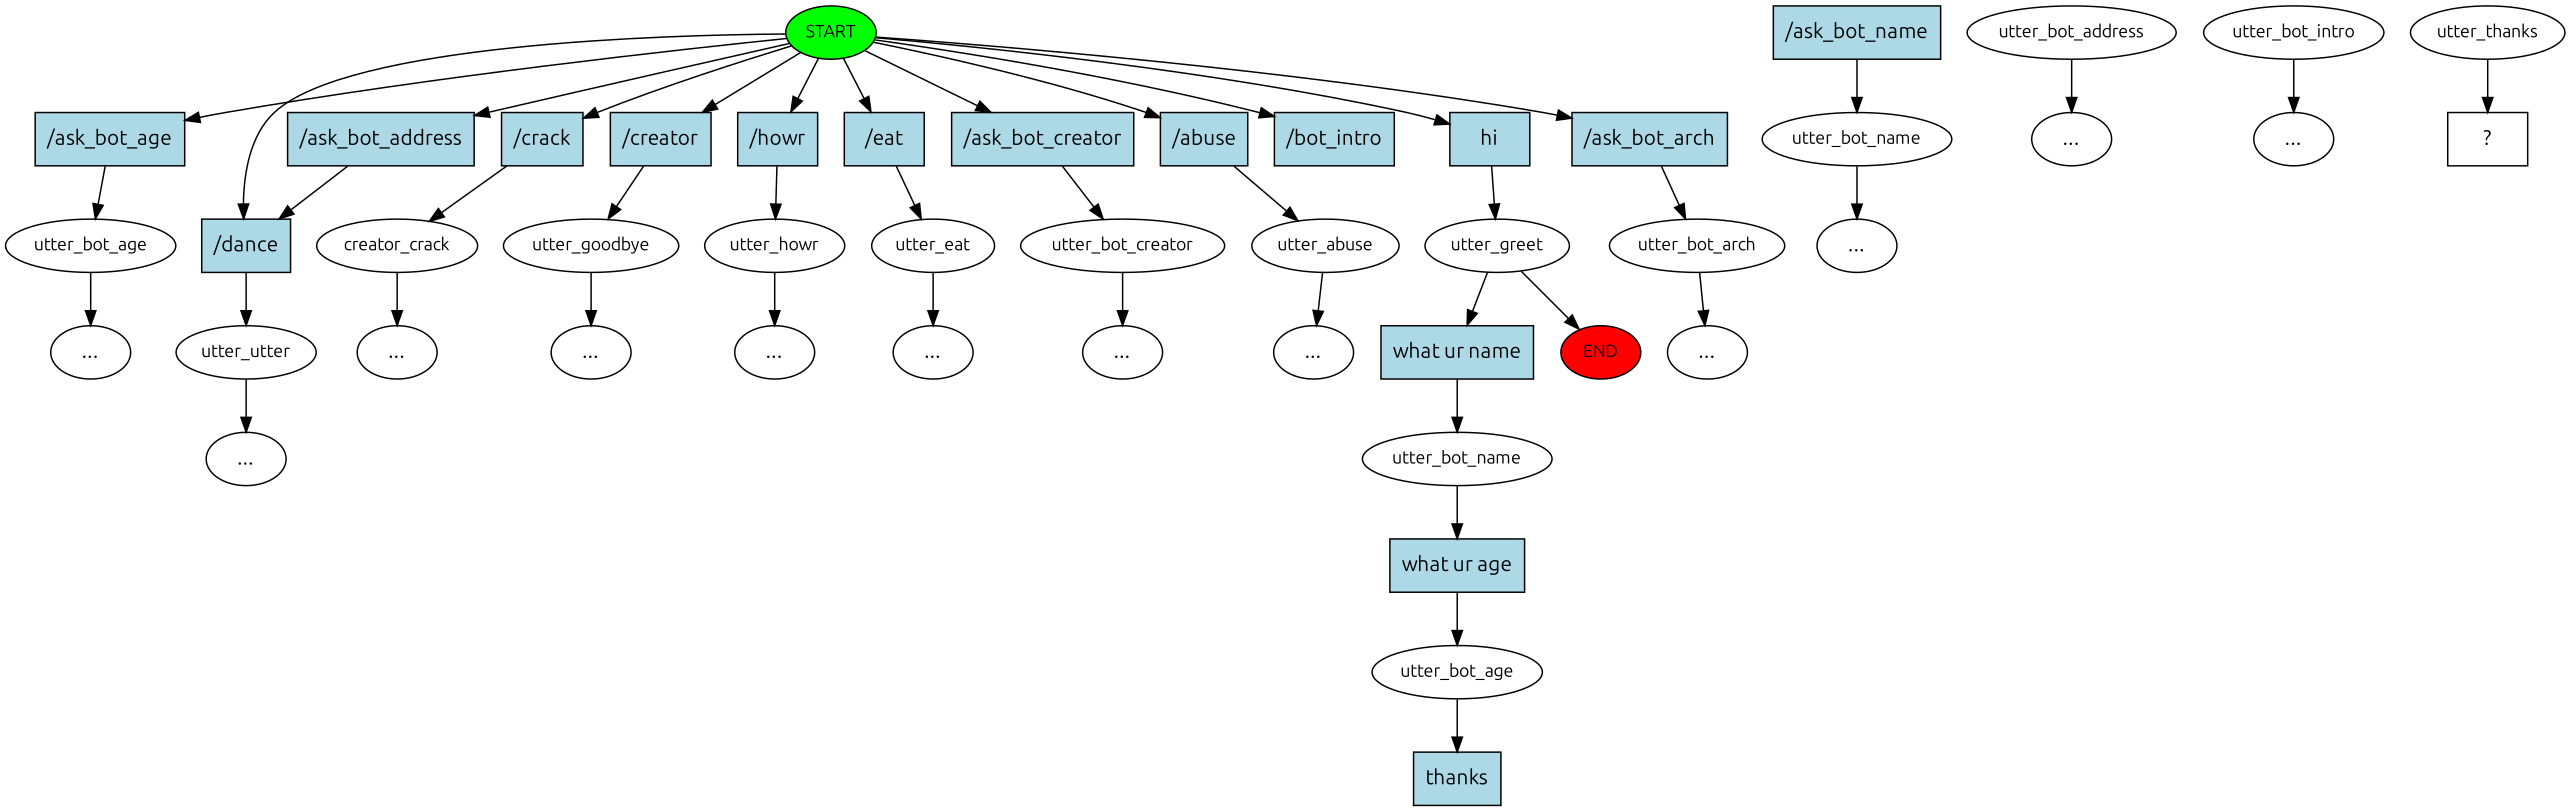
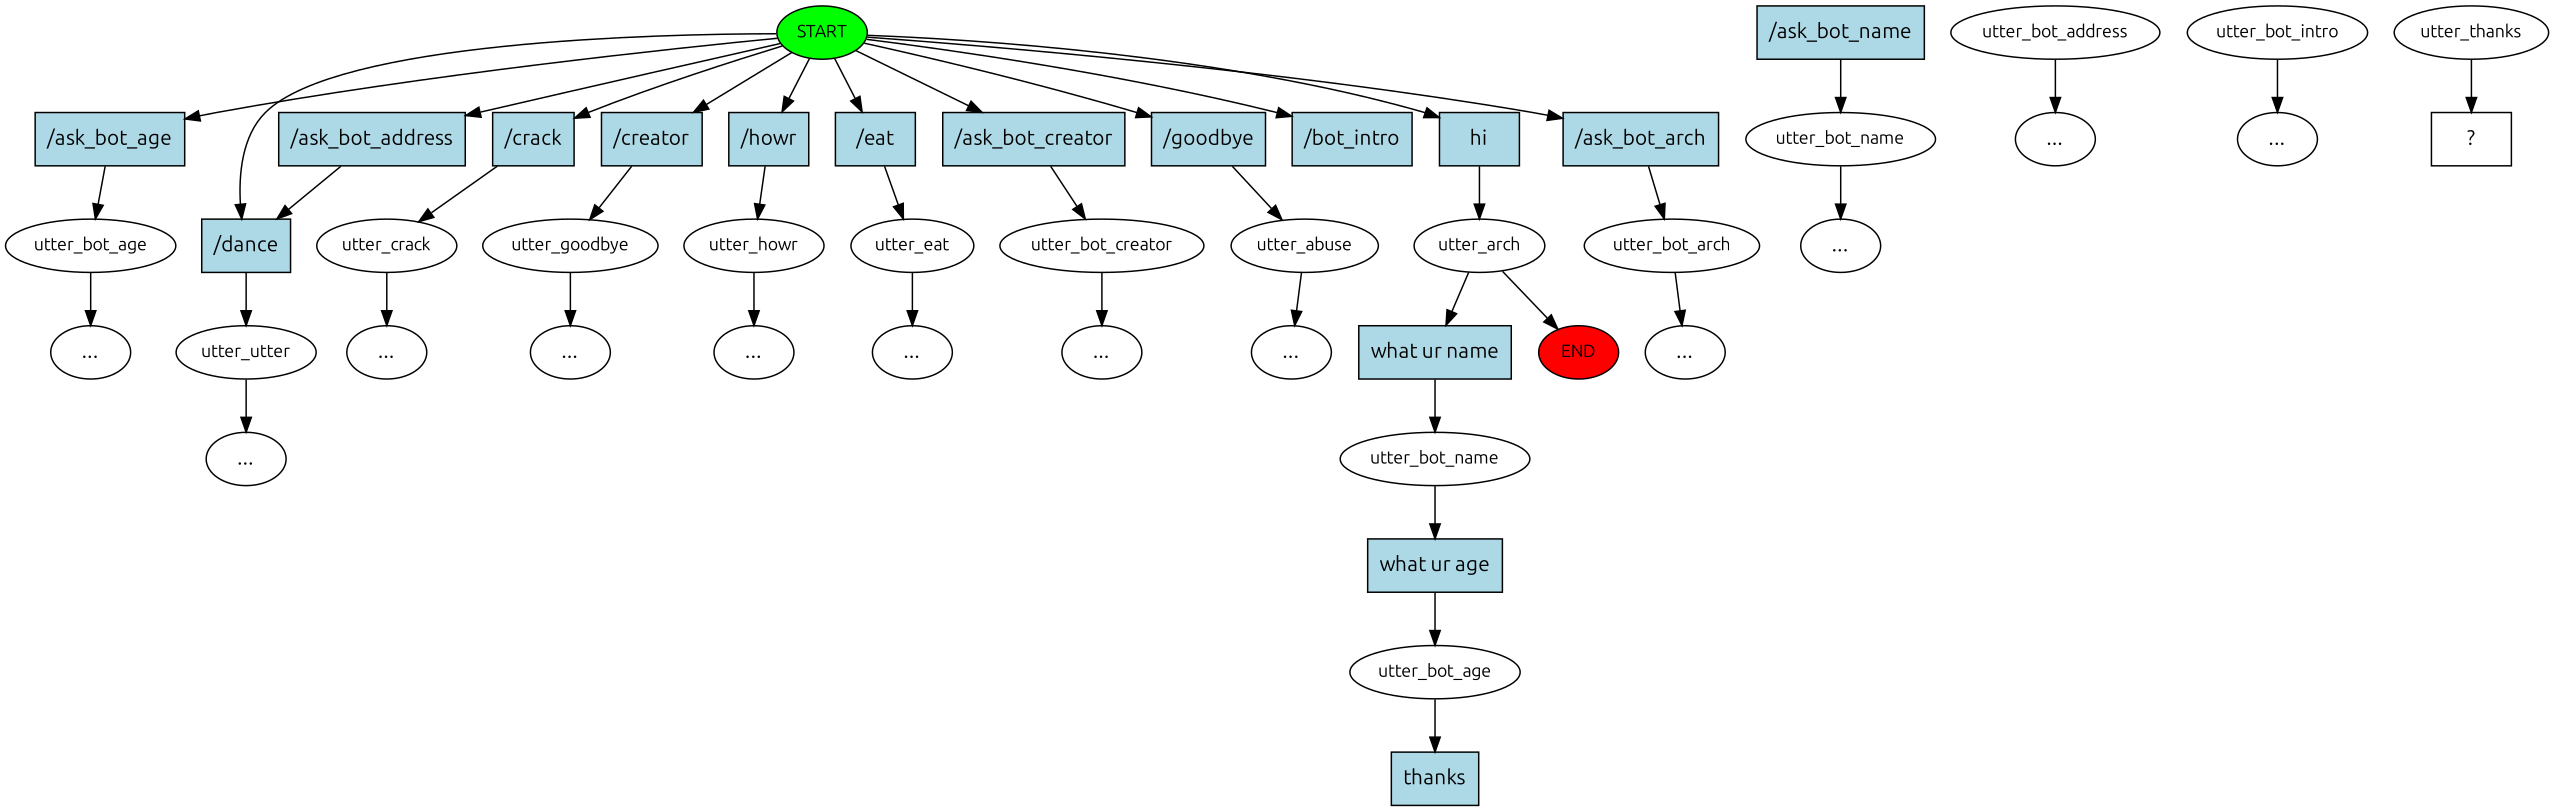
  digraph {
    fontname=Ubuntu
    node [fontname=Ubuntu]
    edge [fontname=Ubuntu]
    n1 [fillcolor=green fontsize=12 label=START style=filled]
    n2 [fillcolor=lightblue label="/ask_bot_age" shape=rect style=filled]
    n3 [fillcolor=lightblue label="/dance" shape=rect style=filled]
    n4 [fillcolor=lightblue label="/ask_bot_address" shape=rect style=filled]
    n5 [fillcolor=lightblue label="/crack" shape=rect style=filled]
    n6 [fillcolor=lightblue label="/creator" shape=rect style=filled]
    n7 [fillcolor=lightblue label="/howr" shape=rect style=filled]
    n8 [fillcolor=lightblue label="/eat" shape=rect style=filled]
    n9 [fillcolor=lightblue label="/ask_bot_creator" shape=rect style=filled]
-   n10 [fillcolor=lightblue label="/abuse" shape=rect style=filled]
+   n10 [fillcolor=lightblue label="/goodbye" shape=rect style=filled]
    n11 [fillcolor=lightblue label="/bot_intro" shape=rect style=filled]
    n12 [fillcolor=lightblue label=hi shape=rect style=filled]
    n13 [fillcolor=lightblue label="/ask_bot_arch" shape=rect style=filled]
    n14 [fillcolor=lightblue label="/ask_bot_name" shape=rect style=filled]
    n15 [fontsize=12 label=utter_bot_name]
    n16 [fontsize=12 label=utter_bot_age]
    n17 [fontsize=12 label=utter_utter]
-   n18 [fontsize=12 label=creator_crack]
+   n18 [fontsize=12 label=utter_crack]
    n19 [fontsize=12 label=utter_goodbye]
    n20 [fontsize=12 label=utter_howr]
    n21 [fontsize=12 label=utter_eat]
    n22 [fontsize=12 label=utter_bot_creator]
    n23 [fontsize=12 label=utter_abuse]
-   n24 [fontsize=12 label=utter_greet]
+   n24 [fontsize=12 label=utter_arch]
    n25 [fontsize=12 label=utter_bot_arch]
    n26 [label="..."]
    n27 [label="..."]
    n28 [label="..."]
    n29 [fontsize=12 label=utter_bot_address]
    n30 [label="..."]
    n31 [label="..."]
    n32 [label="..."]
    n33 [label="..."]
    n34 [label="..."]
    n35 [label="..."]
    n36 [label="..."]
    n37 [fontsize=12 label=utter_bot_intro]
    n38 [label="..."]
    n39 [fillcolor=lightblue label="what ur name" shape=rect style=filled]
    n40 [fillcolor=red fontsize=12 label=END style=filled]
    n41 [fontsize=12 label=utter_bot_name]
    n42 [label="..."]
    n43 [fillcolor=lightblue label="what ur age" shape=rect style=filled]
    n44 [fontsize=12 label=utter_bot_age]
    n45 [fillcolor=lightblue label=thanks shape=rect style=filled]
    n46 [fontsize=12 label=utter_thanks]
    n47 [label="  ?  " shape=rect]
    n1 -> n2
    n1 -> n3
    n1 -> n4
    n1 -> n5
    n1 -> n6
    n1 -> n7
    n1 -> n8
    n1 -> n9
    n1 -> n10
    n1 -> n11
    n1 -> n12
    n1 -> n13
    n2 -> n16
    n3 -> n17
    n4 -> n3
    n5 -> n18
    n6 -> n19
    n7 -> n20
    n8 -> n21
    n9 -> n22
    n10 -> n23
    n12 -> n24
    n13 -> n25
    n14 -> n15
    n15 -> n26
    n16 -> n27
    n17 -> n28
    n18 -> n31
    n19 -> n32
    n20 -> n33
    n21 -> n34
    n22 -> n35
    n23 -> n36
    n24 -> n39
    n24 -> n40
    n25 -> n42
    n29 -> n30
    n37 -> n38
    n39 -> n41
    n41 -> n43
    n43 -> n44
    n44 -> n45
    n46 -> n47
  }
